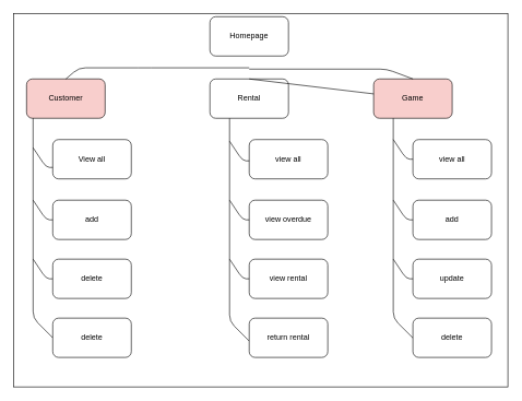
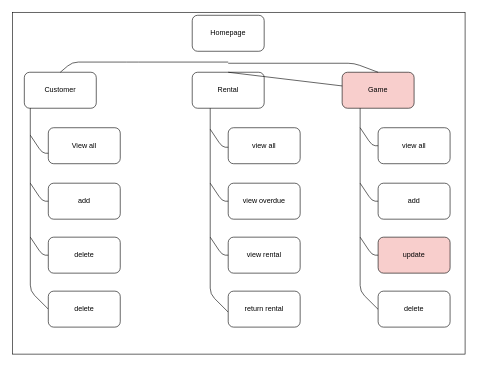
  <mxCell id="0" />
  <mxCell id="1" parent="0" />
  <mxCell id="2" value="" style="rounded=0;whiteSpace=wrap;html=1;" vertex="1" parent="1"><mxGeometry x="20" y="20" width="755" height="570" as="geometry" /></mxCell>
  <mxCell id="3" value="Homepage" style="rounded=1;whiteSpace=wrap;html=1;" vertex="1" parent="1"><mxGeometry x="320" y="25" width="120" height="60" as="geometry" /></mxCell>
  <mxCell id="4" value="add" style="rounded=1;whiteSpace=wrap;html=1;" vertex="1" parent="1"><mxGeometry x="80" y="305" width="120" height="60" as="geometry" /></mxCell>
  <mxCell id="5" value="View all" style="rounded=1;whiteSpace=wrap;html=1;" vertex="1" parent="1"><mxGeometry x="80" y="212.5" width="120" height="60" as="geometry" /></mxCell>
  <mxCell id="6" value="Game" style="rounded=1;whiteSpace=wrap;html=1;fillColor=#f8cecc;" vertex="1" parent="1"><mxGeometry x="570" y="120" width="120" height="60" as="geometry" /></mxCell>
  <mxCell id="7" value="Rental" style="rounded=1;whiteSpace=wrap;html=1;" vertex="1" parent="1"><mxGeometry x="320" y="120" width="120" height="60" as="geometry" /></mxCell>
- <mxCell id="8" value="Customer" style="rounded=1;whiteSpace=wrap;html=1;fillColor=#f8cecc;" vertex="1" parent="1"><mxGeometry x="40" y="120" width="120" height="60" as="geometry" /></mxCell>
+ <mxCell id="8" value="Customer" style="rounded=1;whiteSpace=wrap;html=1;" vertex="1" parent="1"><mxGeometry x="40" y="120" width="120" height="60" as="geometry" /></mxCell>
  <mxCell id="9" value="view all" style="rounded=1;whiteSpace=wrap;html=1;" vertex="1" parent="1"><mxGeometry x="630" y="212.5" width="120" height="60" as="geometry" /></mxCell>
  <mxCell id="10" value="delete" style="rounded=1;whiteSpace=wrap;html=1;" vertex="1" parent="1"><mxGeometry x="80" y="395" width="120" height="60" as="geometry" /></mxCell>
  <mxCell id="11" value="view rental" style="rounded=1;whiteSpace=wrap;html=1;" vertex="1" parent="1"><mxGeometry x="380" y="395" width="120" height="60" as="geometry" /></mxCell>
  <mxCell id="12" value="view overdue" style="rounded=1;whiteSpace=wrap;html=1;" vertex="1" parent="1"><mxGeometry x="380" y="305" width="120" height="60" as="geometry" /></mxCell>
  <mxCell id="13" value="view all" style="rounded=1;whiteSpace=wrap;html=1;" vertex="1" parent="1"><mxGeometry x="380" y="212.5" width="120" height="60" as="geometry" /></mxCell>
  <mxCell id="14" value="delete" style="rounded=1;whiteSpace=wrap;html=1;" vertex="1" parent="1"><mxGeometry x="630" y="485" width="120" height="60" as="geometry" /></mxCell>
  <mxCell id="15" value="add" style="rounded=1;whiteSpace=wrap;html=1;" vertex="1" parent="1"><mxGeometry x="630" y="305" width="120" height="60" as="geometry" /></mxCell>
  <mxCell id="16" value="return rental" style="rounded=1;whiteSpace=wrap;html=1;" vertex="1" parent="1"><mxGeometry x="380" y="485" width="120" height="60" as="geometry" /></mxCell>
  <mxCell id="17" value="" style="endArrow=none;html=1;exitX=0.5;exitY=0;exitDx=0;exitDy=0;" edge="1" parent="1" source="7" target="6"><mxGeometry width="50" height="50" relative="1" as="geometry"><mxPoint x="210" y="150" as="sourcePoint" /><mxPoint x="260" y="100" as="targetPoint" /></mxGeometry></mxCell>
  <mxCell id="18" value="" style="endArrow=none;html=1;" edge="1" parent="1"><mxGeometry width="50" height="50" relative="1" as="geometry"><mxPoint x="380" y="105" as="sourcePoint" /><mxPoint x="380" y="105" as="targetPoint" /></mxGeometry></mxCell>
  <mxCell id="19" value="" style="endArrow=none;html=1;" edge="1" parent="1"><mxGeometry width="50" height="50" relative="1" as="geometry"><mxPoint x="100" y="120" as="sourcePoint" /><mxPoint x="380" y="103" as="targetPoint" /><Array as="points"><mxPoint x="120" y="103" /><mxPoint x="220" y="103" /></Array></mxGeometry></mxCell>
  <mxCell id="20" value="" style="endArrow=none;html=1;entryX=0.083;entryY=0.997;entryDx=0;entryDy=0;entryPerimeter=0;exitX=0;exitY=0.5;exitDx=0;exitDy=0;" edge="1" parent="1" source="33" target="8"><mxGeometry width="50" height="50" relative="1" as="geometry"><mxPoint x="25" y="395" as="sourcePoint" /><mxPoint x="65" y="355" as="targetPoint" /><Array as="points"><mxPoint x="50" y="485" /></Array></mxGeometry></mxCell>
  <mxCell id="21" value="" style="endArrow=none;html=1;entryX=0;entryY=0.5;entryDx=0;entryDy=0;" edge="1" parent="1" target="4"><mxGeometry width="50" height="50" relative="1" as="geometry"><mxPoint x="50" y="305" as="sourcePoint" /><mxPoint x="80" y="325" as="targetPoint" /><Array as="points"><mxPoint x="70" y="335" /></Array></mxGeometry></mxCell>
  <mxCell id="22" value="" style="endArrow=none;html=1;entryX=0;entryY=0.5;entryDx=0;entryDy=0;" edge="1" parent="1"><mxGeometry width="50" height="50" relative="1" as="geometry"><mxPoint x="50" y="225" as="sourcePoint" /><mxPoint x="79.952" y="255.048" as="targetPoint" /><Array as="points"><mxPoint x="70" y="255" /></Array></mxGeometry></mxCell>
  <mxCell id="23" value="" style="endArrow=none;html=1;entryX=0;entryY=0.5;entryDx=0;entryDy=0;" edge="1" parent="1"><mxGeometry width="50" height="50" relative="1" as="geometry"><mxPoint x="350" y="305" as="sourcePoint" /><mxPoint x="380" y="335" as="targetPoint" /><Array as="points"><mxPoint x="370" y="335" /></Array></mxGeometry></mxCell>
  <mxCell id="24" value="" style="endArrow=none;html=1;entryX=0;entryY=0.5;entryDx=0;entryDy=0;" edge="1" parent="1"><mxGeometry width="50" height="50" relative="1" as="geometry"><mxPoint x="350" y="215" as="sourcePoint" /><mxPoint x="380" y="245" as="targetPoint" /><Array as="points"><mxPoint x="370" y="245" /></Array></mxGeometry></mxCell>
  <mxCell id="25" value="" style="endArrow=none;html=1;entryX=0;entryY=0.5;entryDx=0;entryDy=0;" edge="1" parent="1"><mxGeometry width="50" height="50" relative="1" as="geometry"><mxPoint x="350" y="395" as="sourcePoint" /><mxPoint x="380" y="425" as="targetPoint" /><Array as="points"><mxPoint x="370" y="425" /></Array></mxGeometry></mxCell>
  <mxCell id="26" value="" style="endArrow=none;html=1;exitX=0;exitY=0.5;exitDx=0;exitDy=0;entryX=0.25;entryY=1;entryDx=0;entryDy=0;" edge="1" parent="1" target="7"><mxGeometry width="50" height="50" relative="1" as="geometry"><mxPoint x="379.759" y="519.724" as="sourcePoint" /><mxPoint x="350" y="215" as="targetPoint" /><Array as="points"><mxPoint x="350" y="490" /></Array></mxGeometry></mxCell>
  <mxCell id="27" value="" style="endArrow=none;html=1;entryX=0.25;entryY=1;entryDx=0;entryDy=0;exitX=0;exitY=0.5;exitDx=0;exitDy=0;" edge="1" parent="1" target="6"><mxGeometry width="50" height="50" relative="1" as="geometry"><mxPoint x="629.857" y="515.214" as="sourcePoint" /><mxPoint x="599.857" y="270.929" as="targetPoint" /><Array as="points"><mxPoint x="600" y="485.5" /></Array></mxGeometry></mxCell>
  <mxCell id="28" value="" style="endArrow=none;html=1;entryX=0;entryY=0.5;entryDx=0;entryDy=0;" edge="1" parent="1"><mxGeometry width="50" height="50" relative="1" as="geometry"><mxPoint x="600" y="305" as="sourcePoint" /><mxPoint x="630" y="335" as="targetPoint" /><Array as="points"><mxPoint x="620" y="335" /></Array></mxGeometry></mxCell>
  <mxCell id="29" value="" style="endArrow=none;html=1;entryX=0;entryY=0.5;entryDx=0;entryDy=0;" edge="1" parent="1"><mxGeometry width="50" height="50" relative="1" as="geometry"><mxPoint x="600" y="212.5" as="sourcePoint" /><mxPoint x="630" y="242.5" as="targetPoint" /><Array as="points"><mxPoint x="620" y="242.5" /></Array></mxGeometry></mxCell>
  <mxCell id="30" value="" style="endArrow=none;html=1;exitX=0.5;exitY=0;exitDx=0;exitDy=0;" edge="1" parent="1" source="6"><mxGeometry width="50" height="50" relative="1" as="geometry"><mxPoint x="390.143" y="129.857" as="sourcePoint" /><mxPoint x="380" y="105" as="targetPoint" /><Array as="points"><mxPoint x="590" y="105" /></Array></mxGeometry></mxCell>
- <mxCell id="31" value="update" style="rounded=1;whiteSpace=wrap;html=1;" vertex="1" parent="1"><mxGeometry x="630" y="395" width="120" height="60" as="geometry" /></mxCell>
+ <mxCell id="31" value="update" style="rounded=1;whiteSpace=wrap;html=1;fillColor=#f8cecc;" vertex="1" parent="1"><mxGeometry x="630" y="395" width="120" height="60" as="geometry" /></mxCell>
  <mxCell id="32" value="" style="endArrow=none;html=1;entryX=0;entryY=0.5;entryDx=0;entryDy=0;" edge="1" parent="1"><mxGeometry width="50" height="50" relative="1" as="geometry"><mxPoint x="600" y="395" as="sourcePoint" /><mxPoint x="630" y="425" as="targetPoint" /><Array as="points"><mxPoint x="620" y="425" /></Array></mxGeometry></mxCell>
  <mxCell id="33" value="delete" style="rounded=1;whiteSpace=wrap;html=1;" vertex="1" parent="1"><mxGeometry x="80" y="485" width="120" height="60" as="geometry" /></mxCell>
  <mxCell id="34" value="" style="endArrow=none;html=1;entryX=0;entryY=0.5;entryDx=0;entryDy=0;" edge="1" parent="1"><mxGeometry width="50" height="50" relative="1" as="geometry"><mxPoint x="50" y="395" as="sourcePoint" /><mxPoint x="79.759" y="425.069" as="targetPoint" /><Array as="points"><mxPoint x="70" y="425" /></Array></mxGeometry></mxCell>
